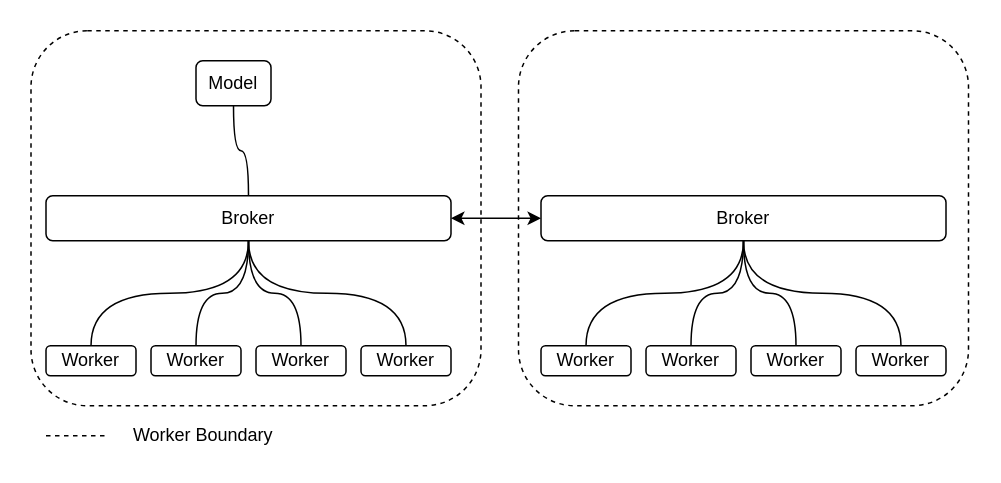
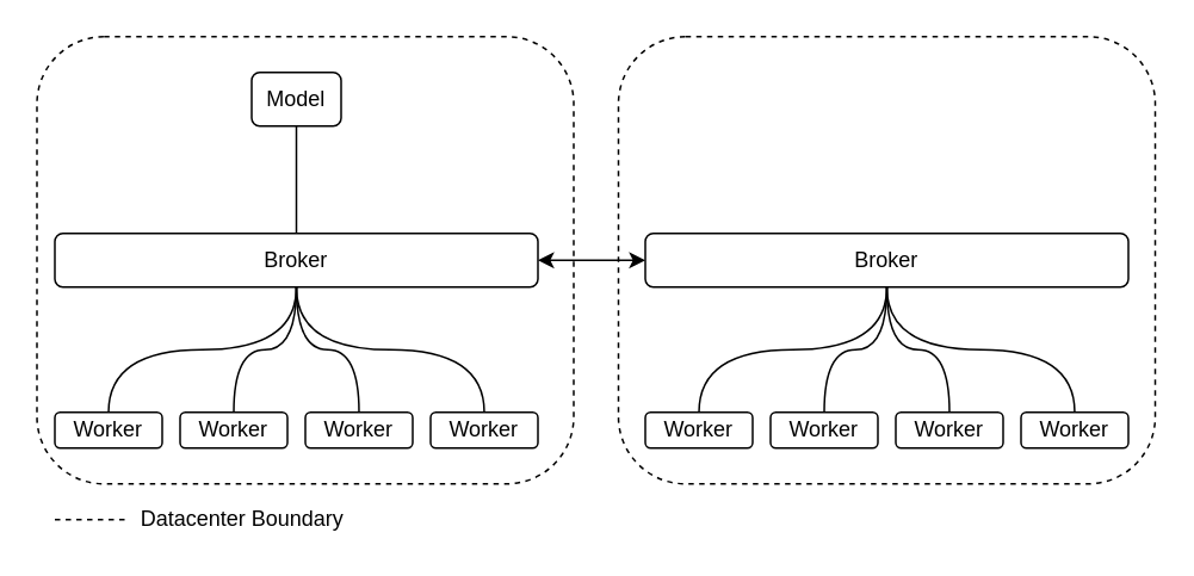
  <mxCell id="0" />
  <mxCell id="1" parent="0" />
  <mxCell id="2" value="Broker" style="rounded=1;whiteSpace=wrap;html=1;" vertex="1" parent="1"><mxGeometry x="30" y="130" width="270" height="30" as="geometry" /></mxCell>
  <mxCell id="3" style="edgeStyle=orthogonalEdgeStyle;curved=1;rounded=0;orthogonalLoop=1;jettySize=auto;html=1;exitX=0.5;exitY=1;exitDx=0;exitDy=0;entryX=0.5;entryY=0;entryDx=0;entryDy=0;endArrow=none;endFill=0;" edge="1" parent="1" source="4" target="2"><mxGeometry relative="1" as="geometry" /></mxCell>
- <mxCell id="4" value="Model" style="rounded=1;whiteSpace=wrap;html=1;" vertex="1" parent="1"><mxGeometry x="130" y="40" width="50" height="30" as="geometry" /></mxCell>
+ <mxCell id="4" value="Model" style="rounded=1;whiteSpace=wrap;html=1;" vertex="1" parent="1"><mxGeometry x="140" y="40" width="50" height="30" as="geometry" /></mxCell>
  <mxCell id="5" style="edgeStyle=orthogonalEdgeStyle;rounded=0;orthogonalLoop=1;jettySize=auto;html=1;exitX=0.5;exitY=0;exitDx=0;exitDy=0;entryX=0.5;entryY=1;entryDx=0;entryDy=0;curved=1;endArrow=none;endFill=0;" edge="1" parent="1" source="6" target="2"><mxGeometry relative="1" as="geometry" /></mxCell>
  <mxCell id="6" value="Worker" style="rounded=1;whiteSpace=wrap;html=1;" vertex="1" parent="1"><mxGeometry x="30" y="230" width="60" height="20" as="geometry" /></mxCell>
  <mxCell id="7" style="edgeStyle=orthogonalEdgeStyle;curved=1;rounded=0;orthogonalLoop=1;jettySize=auto;html=1;exitX=0.5;exitY=0;exitDx=0;exitDy=0;entryX=0.5;entryY=1;entryDx=0;entryDy=0;endArrow=none;endFill=0;" edge="1" parent="1" source="8" target="2"><mxGeometry relative="1" as="geometry" /></mxCell>
  <mxCell id="8" value="Worker" style="rounded=1;whiteSpace=wrap;html=1;" vertex="1" parent="1"><mxGeometry x="100" y="230" width="60" height="20" as="geometry" /></mxCell>
  <mxCell id="9" style="edgeStyle=orthogonalEdgeStyle;curved=1;rounded=0;orthogonalLoop=1;jettySize=auto;html=1;exitX=0.5;exitY=0;exitDx=0;exitDy=0;entryX=0.5;entryY=1;entryDx=0;entryDy=0;endArrow=none;endFill=0;" edge="1" parent="1" source="10" target="2"><mxGeometry relative="1" as="geometry" /></mxCell>
  <mxCell id="10" value="Worker" style="rounded=1;whiteSpace=wrap;html=1;" vertex="1" parent="1"><mxGeometry x="170" y="230" width="60" height="20" as="geometry" /></mxCell>
  <mxCell id="11" style="edgeStyle=orthogonalEdgeStyle;curved=1;rounded=0;orthogonalLoop=1;jettySize=auto;html=1;exitX=0.5;exitY=0;exitDx=0;exitDy=0;entryX=0.5;entryY=1;entryDx=0;entryDy=0;endArrow=none;endFill=0;" edge="1" parent="1" source="12" target="2"><mxGeometry relative="1" as="geometry" /></mxCell>
  <mxCell id="12" value="Worker" style="rounded=1;whiteSpace=wrap;html=1;" vertex="1" parent="1"><mxGeometry x="240" y="230" width="60" height="20" as="geometry" /></mxCell>
  <mxCell id="13" value="Broker" style="rounded=1;whiteSpace=wrap;html=1;" vertex="1" parent="1"><mxGeometry x="360" y="130" width="270" height="30" as="geometry" /></mxCell>
  <mxCell id="14" style="edgeStyle=orthogonalEdgeStyle;rounded=0;orthogonalLoop=1;jettySize=auto;html=1;exitX=0.5;exitY=0;exitDx=0;exitDy=0;entryX=0.5;entryY=1;entryDx=0;entryDy=0;curved=1;endArrow=none;endFill=0;" edge="1" parent="1" source="15" target="13"><mxGeometry relative="1" as="geometry" /></mxCell>
  <mxCell id="15" value="Worker" style="rounded=1;whiteSpace=wrap;html=1;" vertex="1" parent="1"><mxGeometry x="360" y="230" width="60" height="20" as="geometry" /></mxCell>
  <mxCell id="16" style="edgeStyle=orthogonalEdgeStyle;curved=1;rounded=0;orthogonalLoop=1;jettySize=auto;html=1;exitX=0.5;exitY=0;exitDx=0;exitDy=0;entryX=0.5;entryY=1;entryDx=0;entryDy=0;endArrow=none;endFill=0;" edge="1" parent="1" source="17" target="13"><mxGeometry relative="1" as="geometry" /></mxCell>
  <mxCell id="17" value="Worker" style="rounded=1;whiteSpace=wrap;html=1;" vertex="1" parent="1"><mxGeometry x="430" y="230" width="60" height="20" as="geometry" /></mxCell>
  <mxCell id="18" style="edgeStyle=orthogonalEdgeStyle;curved=1;rounded=0;orthogonalLoop=1;jettySize=auto;html=1;exitX=0.5;exitY=0;exitDx=0;exitDy=0;entryX=0.5;entryY=1;entryDx=0;entryDy=0;endArrow=none;endFill=0;" edge="1" parent="1" source="19" target="13"><mxGeometry relative="1" as="geometry" /></mxCell>
  <mxCell id="19" value="Worker" style="rounded=1;whiteSpace=wrap;html=1;" vertex="1" parent="1"><mxGeometry x="500" y="230" width="60" height="20" as="geometry" /></mxCell>
  <mxCell id="20" style="edgeStyle=orthogonalEdgeStyle;curved=1;rounded=0;orthogonalLoop=1;jettySize=auto;html=1;exitX=0.5;exitY=0;exitDx=0;exitDy=0;entryX=0.5;entryY=1;entryDx=0;entryDy=0;endArrow=none;endFill=0;" edge="1" parent="1" source="21" target="13"><mxGeometry relative="1" as="geometry" /></mxCell>
  <mxCell id="21" value="Worker" style="rounded=1;whiteSpace=wrap;html=1;" vertex="1" parent="1"><mxGeometry x="570" y="230" width="60" height="20" as="geometry" /></mxCell>
  <mxCell id="22" value="" style="endArrow=classic;startArrow=classic;html=1;entryX=0;entryY=0.5;entryDx=0;entryDy=0;" edge="1" parent="1" source="2" target="13"><mxGeometry width="50" height="50" relative="1" as="geometry"><mxPoint x="30" y="320" as="sourcePoint" /><mxPoint x="80" y="270" as="targetPoint" /></mxGeometry></mxCell>
  <mxCell id="23" value="" style="rounded=1;whiteSpace=wrap;html=1;fillColor=none;dashed=1;" vertex="1" parent="1"><mxGeometry x="20" y="20" width="300" height="250" as="geometry" /></mxCell>
  <mxCell id="24" value="" style="rounded=1;whiteSpace=wrap;html=1;fillColor=none;dashed=1;" vertex="1" parent="1"><mxGeometry x="345" y="20" width="300" height="250" as="geometry" /></mxCell>
  <mxCell id="25" value="" style="endArrow=none;dashed=1;html=1;" edge="1" parent="1"><mxGeometry width="50" height="50" relative="1" as="geometry"><mxPoint x="30" y="290" as="sourcePoint" /><mxPoint x="70" y="290" as="targetPoint" /></mxGeometry></mxCell>
- <mxCell id="26" value="Worker Boundary" style="text;html=1;strokeColor=none;fillColor=none;align=center;verticalAlign=middle;whiteSpace=wrap;rounded=0;dashed=1;" vertex="1" parent="1"><mxGeometry x="60" y="280" width="150" height="20" as="geometry" /></mxCell>
+ <mxCell id="26" value="Datacenter Boundary" style="text;html=1;strokeColor=none;fillColor=none;align=center;verticalAlign=middle;whiteSpace=wrap;rounded=0;dashed=1;" vertex="1" parent="1"><mxGeometry x="60" y="280" width="150" height="20" as="geometry" /></mxCell>
